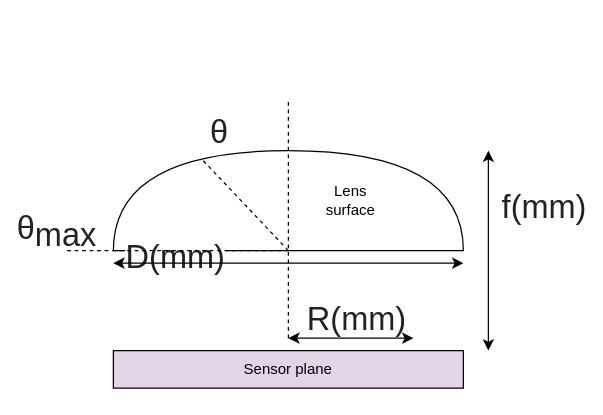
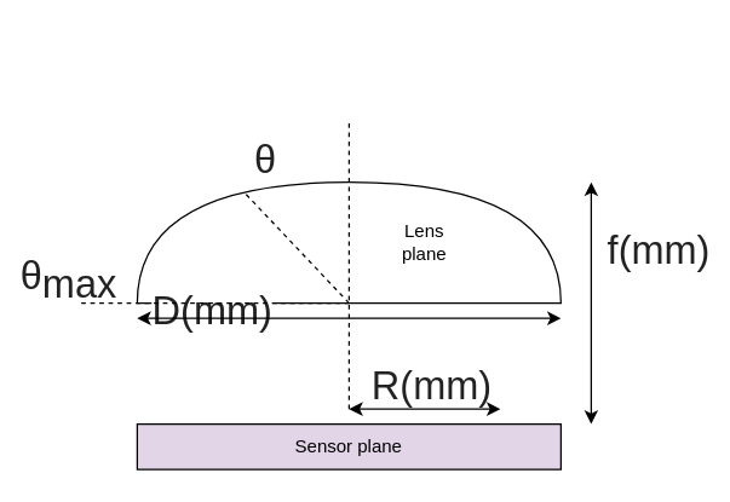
  <mxCell id="0" />
  <mxCell id="1" parent="0" />
  <mxCell id="2" value="" style="shape=or;whiteSpace=wrap;html=1;rotation=-90;" vertex="1" parent="1"><mxGeometry x="190" y="20" width="80" height="280" as="geometry" /></mxCell>
  <mxCell id="3" value="Sensor plane" style="rounded=0;whiteSpace=wrap;html=1;fillColor=#e1d5e7;" vertex="1" parent="1"><mxGeometry x="90" y="280" width="280" height="30" as="geometry" /></mxCell>
  <mxCell id="4" value="" style="endArrow=none;dashed=1;html=1;" edge="1" parent="1"><mxGeometry width="50" height="50" relative="1" as="geometry"><mxPoint x="230" y="270" as="sourcePoint" /><mxPoint x="230" y="80" as="targetPoint" /></mxGeometry></mxCell>
  <mxCell id="5" value="" style="endArrow=none;dashed=1;html=1;entryX=0.925;entryY=0.25;entryDx=0;entryDy=0;entryPerimeter=0;" edge="1" parent="1" target="2"><mxGeometry width="50" height="50" relative="1" as="geometry"><mxPoint x="230" y="200" as="sourcePoint" /><mxPoint x="146" y="124" as="targetPoint" /></mxGeometry></mxCell>
  <mxCell id="6" value="&lt;span style=&quot;color: rgb(34, 34, 34); font-family: arial, sans-serif; font-size: 26px; text-align: left; background-color: rgb(255, 255, 255);&quot;&gt;θ&lt;/span&gt;" style="text;html=1;strokeColor=none;fillColor=none;align=center;verticalAlign=middle;whiteSpace=wrap;rounded=0;fontSize=26;" vertex="1" parent="1"><mxGeometry x="150" y="90" width="50" height="30" as="geometry" /></mxCell>
  <mxCell id="7" value="&lt;span style=&quot;color: rgb(34, 34, 34); font-family: arial, sans-serif; font-size: 26px; text-align: left; background-color: rgb(255, 255, 255);&quot;&gt;θ&lt;sub style=&quot;font-size: 26px;&quot;&gt;max&lt;/sub&gt;&lt;/span&gt;" style="text;html=1;strokeColor=none;fillColor=none;align=center;verticalAlign=middle;whiteSpace=wrap;rounded=0;fontSize=26;" vertex="1" parent="1"><mxGeometry x="20" y="170" width="50" height="30" as="geometry" /></mxCell>
  <mxCell id="8" value="&lt;div style=&quot;text-align: left; font-size: 26px;&quot;&gt;&lt;font color=&quot;#222222&quot; face=&quot;arial, sans-serif&quot; style=&quot;font-size: 26px;&quot;&gt;&lt;span style=&quot;background-color: rgb(255, 255, 255); font-size: 26px;&quot;&gt;f(mm)&lt;/span&gt;&lt;/font&gt;&lt;/div&gt;" style="text;html=1;strokeColor=none;fillColor=none;align=center;verticalAlign=middle;whiteSpace=wrap;rounded=0;fontSize=26;" vertex="1" parent="1"><mxGeometry x="410" y="150" width="50" height="30" as="geometry" /></mxCell>
  <mxCell id="9" value="&lt;div style=&quot;text-align: left; font-size: 26px;&quot;&gt;&lt;font color=&quot;#222222&quot; face=&quot;arial, sans-serif&quot; style=&quot;font-size: 26px;&quot;&gt;&lt;span style=&quot;background-color: rgb(255, 255, 255); font-size: 26px;&quot;&gt;R(mm)&lt;/span&gt;&lt;/font&gt;&lt;/div&gt;" style="text;html=1;strokeColor=none;fillColor=none;align=center;verticalAlign=middle;whiteSpace=wrap;rounded=0;fontSize=26;" vertex="1" parent="1"><mxGeometry x="260" y="240" width="50" height="30" as="geometry" /></mxCell>
  <mxCell id="10" value="&lt;div style=&quot;text-align: left; font-size: 26px;&quot;&gt;&lt;font color=&quot;#222222&quot; face=&quot;arial, sans-serif&quot; style=&quot;font-size: 26px;&quot;&gt;&lt;span style=&quot;background-color: rgb(255, 255, 255); font-size: 26px;&quot;&gt;D(mm)&lt;/span&gt;&lt;/font&gt;&lt;/div&gt;" style="text;html=1;strokeColor=none;fillColor=none;align=center;verticalAlign=middle;whiteSpace=wrap;rounded=0;fontSize=26;" vertex="1" parent="1"><mxGeometry x="115" y="190" width="50" height="30" as="geometry" /></mxCell>
  <mxCell id="11" value="" style="endArrow=none;dashed=1;html=1;exitX=0;exitY=0.5;exitDx=0;exitDy=0;exitPerimeter=0;" edge="1" parent="1" source="2"><mxGeometry width="50" height="50" relative="1" as="geometry"><mxPoint x="100" y="240" as="sourcePoint" /><mxPoint x="50" y="200" as="targetPoint" /></mxGeometry></mxCell>
  <mxCell id="12" value="" style="endArrow=classic;startArrow=classic;html=1;fontSize=29;" edge="1" parent="1"><mxGeometry width="50" height="50" relative="1" as="geometry"><mxPoint x="90" y="210" as="sourcePoint" /><mxPoint x="370" y="210" as="targetPoint" /></mxGeometry></mxCell>
  <mxCell id="13" value="" style="endArrow=classic;startArrow=classic;html=1;fontSize=29;" edge="1" parent="1"><mxGeometry width="50" height="50" relative="1" as="geometry"><mxPoint x="390" y="120" as="sourcePoint" /><mxPoint x="390" y="280" as="targetPoint" /></mxGeometry></mxCell>
  <mxCell id="14" value="" style="endArrow=classic;startArrow=classic;html=1;fontSize=29;" edge="1" parent="1"><mxGeometry width="50" height="50" relative="1" as="geometry"><mxPoint x="230" y="270" as="sourcePoint" /><mxPoint x="330" y="270" as="targetPoint" /></mxGeometry></mxCell>
- <mxCell id="15" value="Lens surface" style="text;html=1;strokeColor=none;fillColor=none;align=center;verticalAlign=middle;whiteSpace=wrap;rounded=0;fontSize=12;" vertex="1" parent="1"><mxGeometry x="260" y="150" width="40" height="20" as="geometry" /></mxCell>
+ <mxCell id="15" value="Lens plane" style="text;html=1;strokeColor=none;fillColor=none;align=center;verticalAlign=middle;whiteSpace=wrap;rounded=0;fontSize=12;" vertex="1" parent="1"><mxGeometry x="260" y="150" width="40" height="20" as="geometry" /></mxCell>
